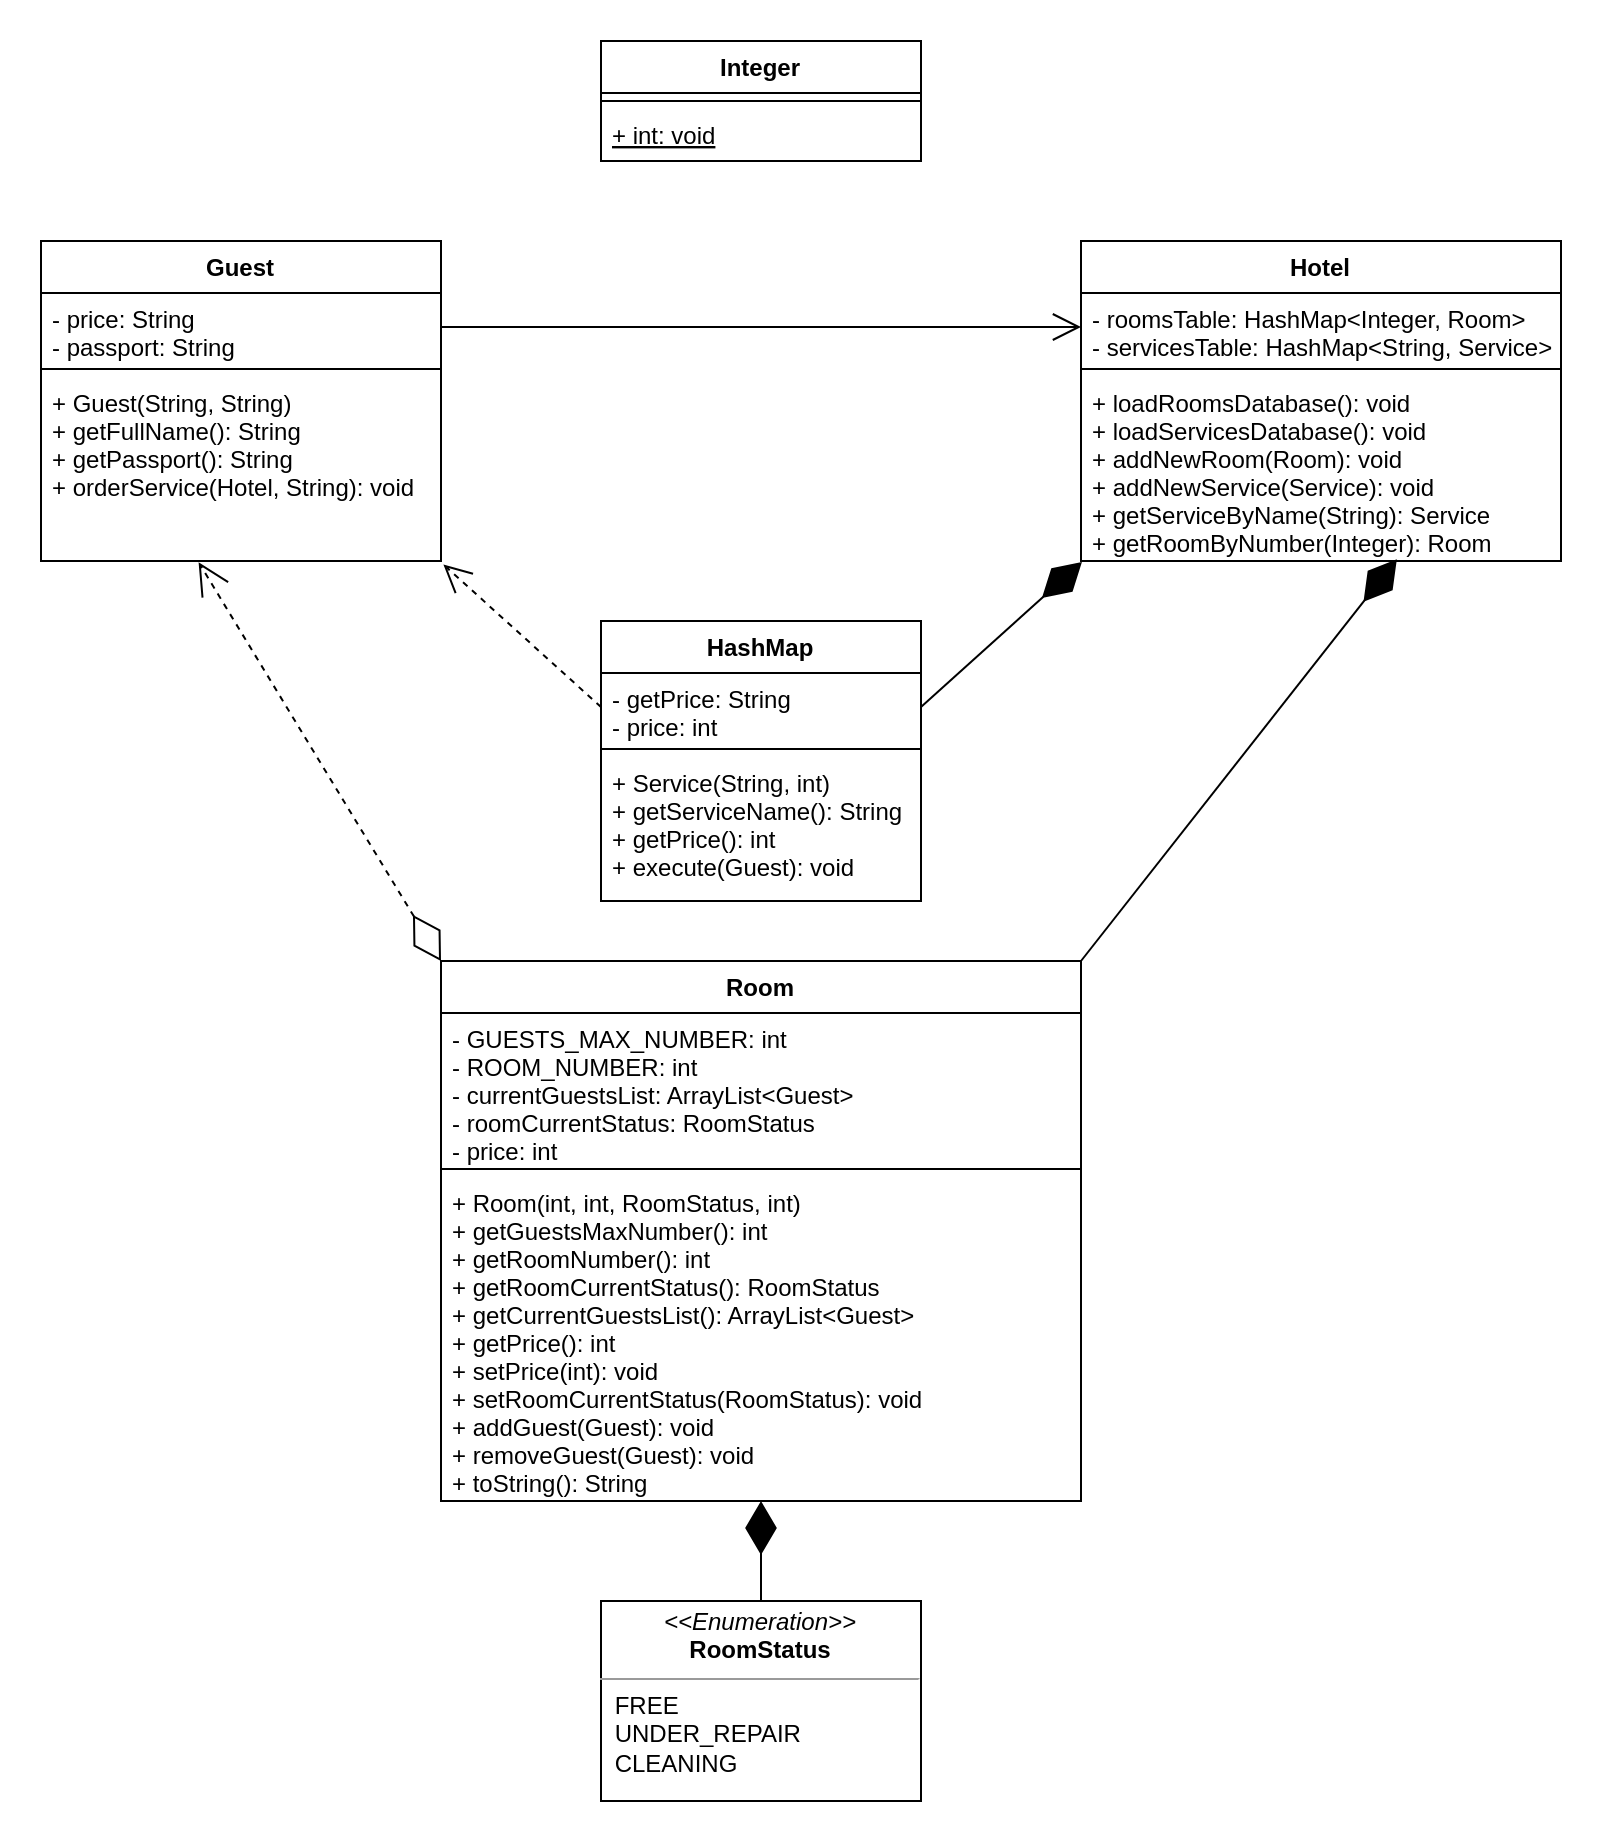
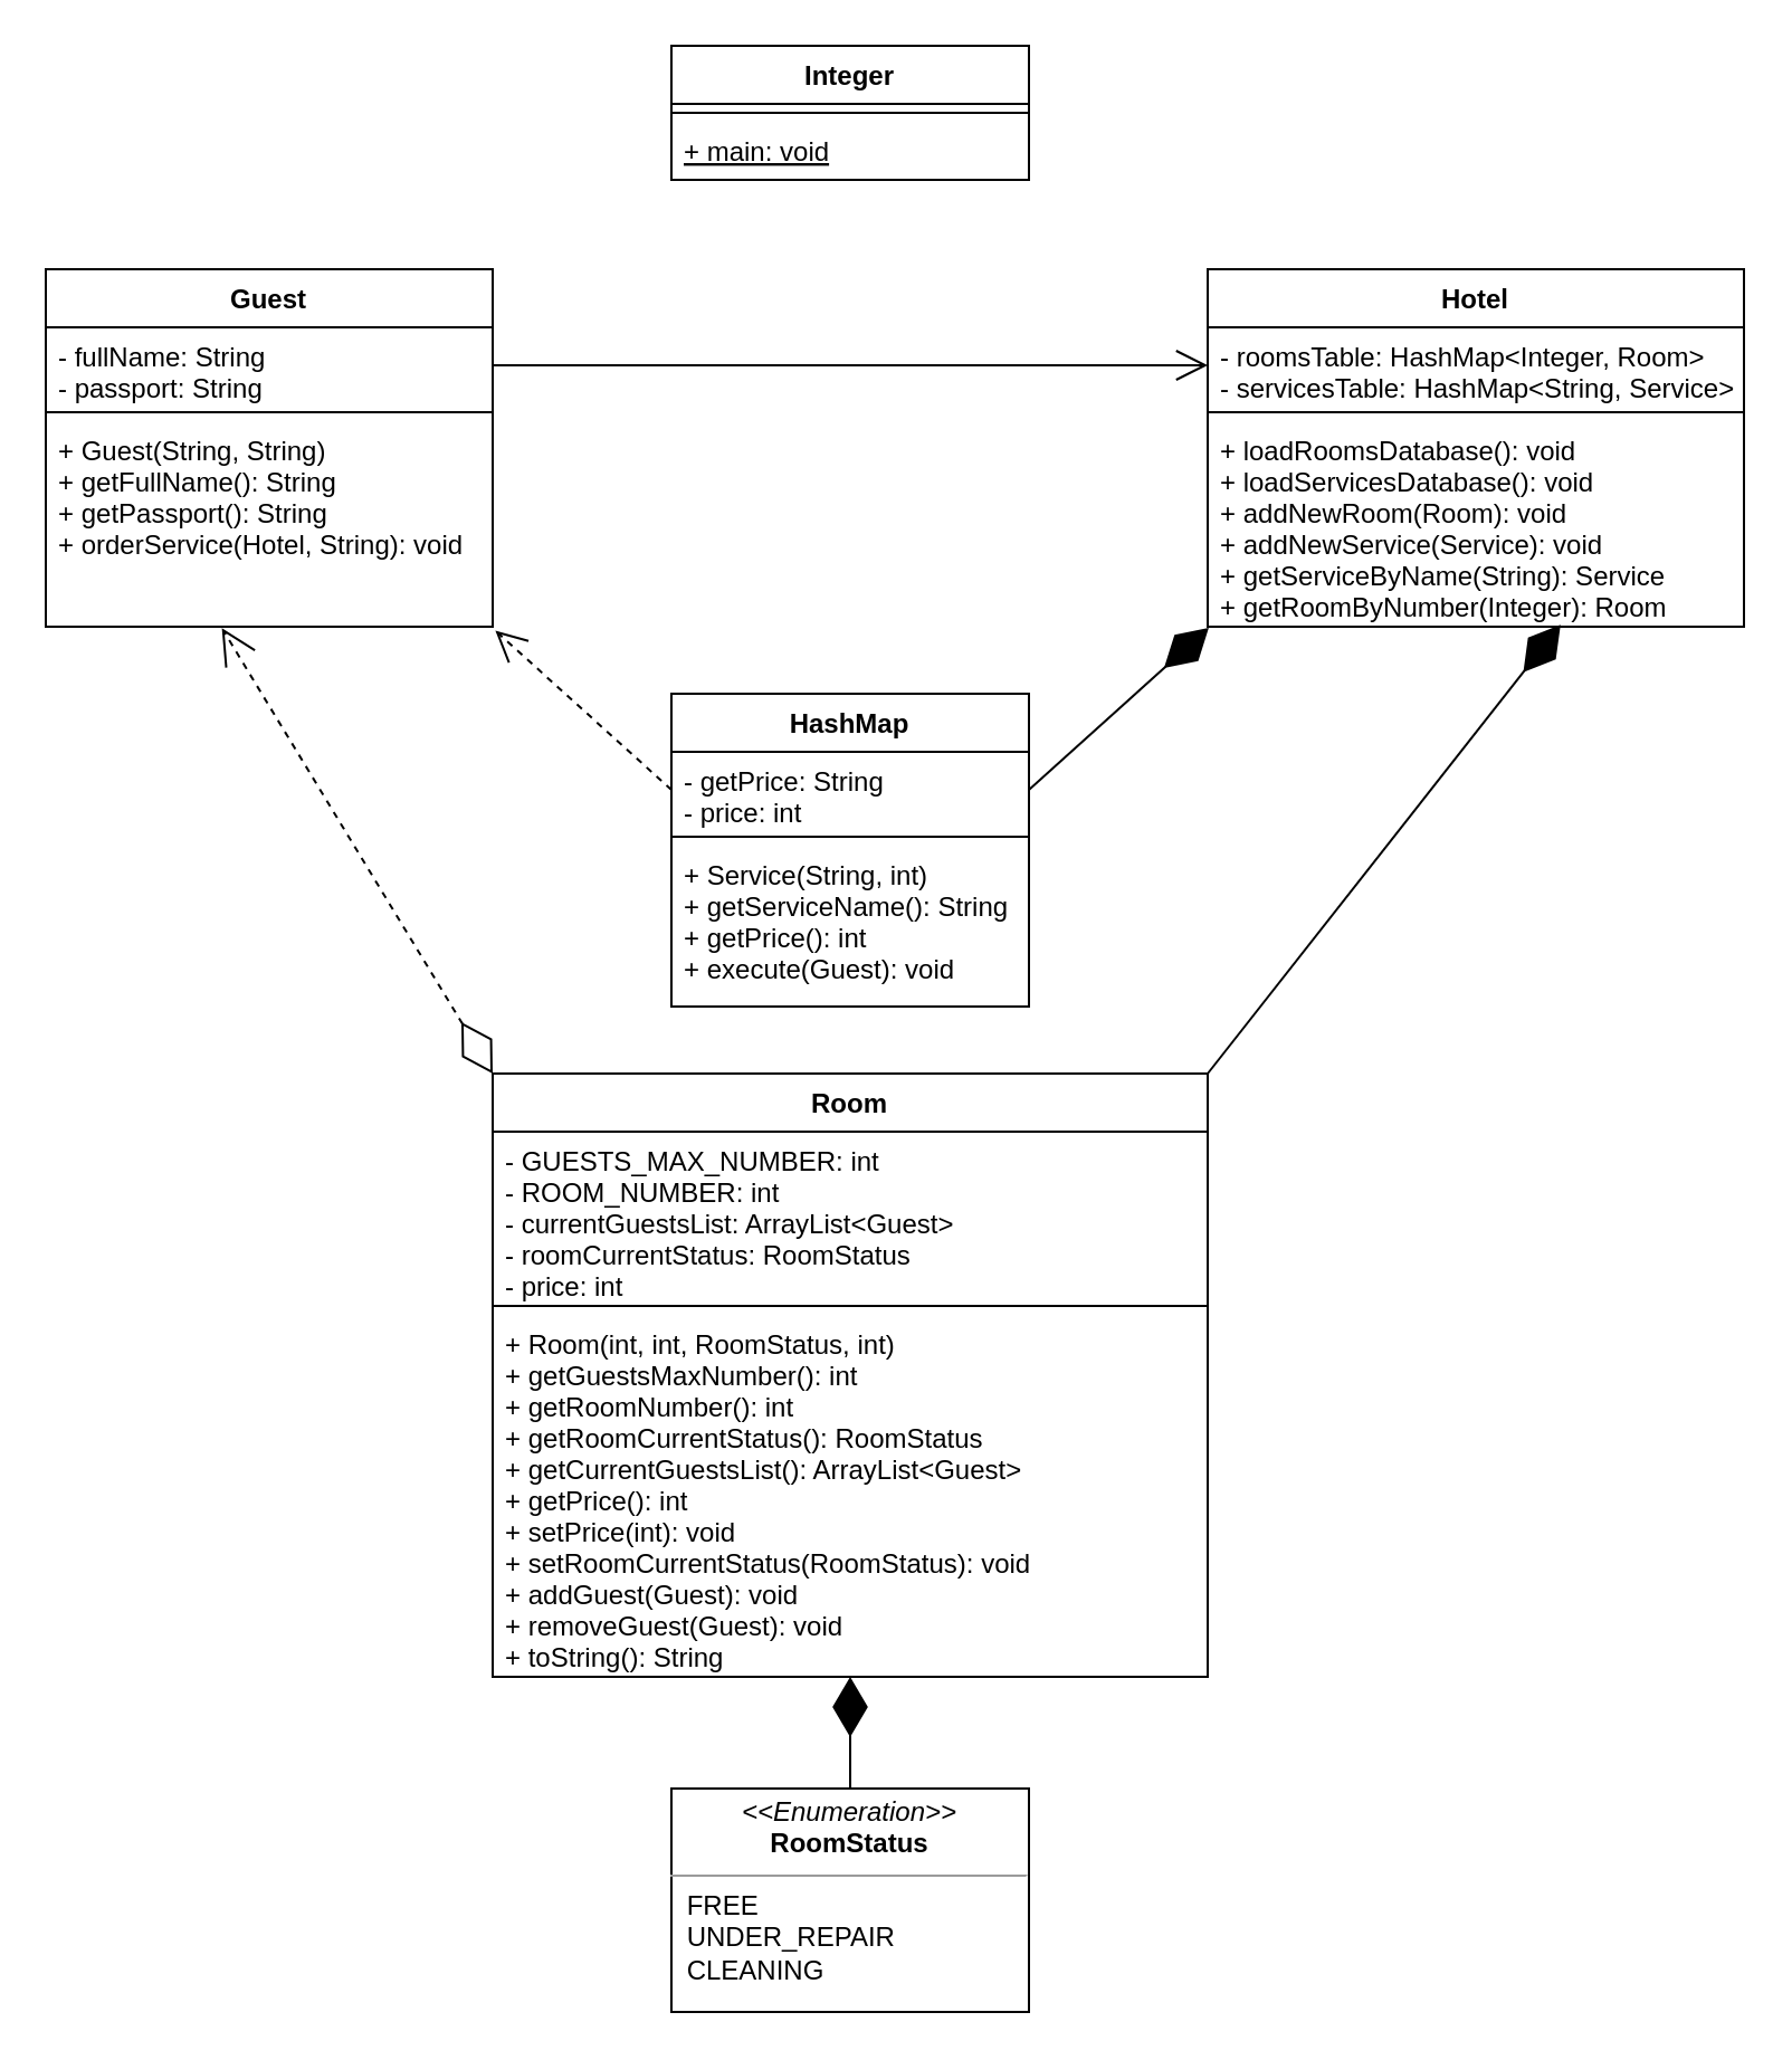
  <mxCell id="0" />
  <mxCell id="1" parent="0" />
  <mxCell id="2" value="Hotel" style="swimlane;fontStyle=1;align=center;verticalAlign=top;childLayout=stackLayout;horizontal=1;startSize=26;horizontalStack=0;resizeParent=1;resizeParentMax=0;resizeLast=0;collapsible=1;marginBottom=0;" vertex="1" parent="1"><mxGeometry x="540" y="120" width="240" height="160" as="geometry" /></mxCell>
  <mxCell id="3" value="- roomsTable: HashMap&lt;Integer, Room&gt;&#10;- servicesTable: HashMap&lt;String, Service&gt;" style="text;strokeColor=none;fillColor=none;align=left;verticalAlign=top;spacingLeft=4;spacingRight=4;overflow=hidden;rotatable=0;points=[[0,0.5],[1,0.5]];portConstraint=eastwest;" vertex="1" parent="2"><mxGeometry y="26" width="240" height="34" as="geometry" /></mxCell>
  <mxCell id="4" value="" style="line;strokeWidth=1;fillColor=none;align=left;verticalAlign=middle;spacingTop=-1;spacingLeft=3;spacingRight=3;rotatable=0;labelPosition=right;points=[];portConstraint=eastwest;" vertex="1" parent="2"><mxGeometry y="60" width="240" height="8" as="geometry" /></mxCell>
  <mxCell id="5" value="+ loadRoomsDatabase(): void&#10;+ loadServicesDatabase(): void&#10;+ addNewRoom(Room): void&#10;+ addNewService(Service): void&#10;+ getServiceByName(String): Service&#10;+ getRoomByNumber(Integer): Room&#10;" style="text;strokeColor=none;fillColor=none;align=left;verticalAlign=top;spacingLeft=4;spacingRight=4;overflow=hidden;rotatable=0;points=[[0,0.5],[1,0.5]];portConstraint=eastwest;" vertex="1" parent="2"><mxGeometry y="68" width="240" height="92" as="geometry" /></mxCell>
  <mxCell id="6" value="Room" style="swimlane;fontStyle=1;align=center;verticalAlign=top;childLayout=stackLayout;horizontal=1;startSize=26;horizontalStack=0;resizeParent=1;resizeParentMax=0;resizeLast=0;collapsible=1;marginBottom=0;" vertex="1" parent="1"><mxGeometry x="220" y="480" width="320" height="270" as="geometry" /></mxCell>
  <mxCell id="7" value="- GUESTS_MAX_NUMBER: int&#10;- ROOM_NUMBER: int&#10;- currentGuestsList: ArrayList&lt;Guest&gt;&#10;- roomCurrentStatus: RoomStatus&#10;- price: int" style="text;strokeColor=none;fillColor=none;align=left;verticalAlign=top;spacingLeft=4;spacingRight=4;overflow=hidden;rotatable=0;points=[[0,0.5],[1,0.5]];portConstraint=eastwest;" vertex="1" parent="6"><mxGeometry y="26" width="320" height="74" as="geometry" /></mxCell>
  <mxCell id="8" value="" style="line;strokeWidth=1;fillColor=none;align=left;verticalAlign=middle;spacingTop=-1;spacingLeft=3;spacingRight=3;rotatable=0;labelPosition=right;points=[];portConstraint=eastwest;" vertex="1" parent="6"><mxGeometry y="100" width="320" height="8" as="geometry" /></mxCell>
  <mxCell id="9" value="+ Room(int, int, RoomStatus, int)&#10;+ getGuestsMaxNumber(): int&#10;+ getRoomNumber(): int&#10;+ getRoomCurrentStatus(): RoomStatus&#10;+ getCurrentGuestsList(): ArrayList&lt;Guest&gt;&#10;+ getPrice(): int&#10;+ setPrice(int): void&#10;+ setRoomCurrentStatus(RoomStatus): void&#10;+ addGuest(Guest): void&#10;+ removeGuest(Guest): void&#10;+ toString(): String&#10;" style="text;strokeColor=none;fillColor=none;align=left;verticalAlign=top;spacingLeft=4;spacingRight=4;overflow=hidden;rotatable=0;points=[[0,0.5],[1,0.5]];portConstraint=eastwest;" vertex="1" parent="6"><mxGeometry y="108" width="320" height="162" as="geometry" /></mxCell>
  <mxCell id="10" value="HashMap" style="swimlane;fontStyle=1;align=center;verticalAlign=top;childLayout=stackLayout;horizontal=1;startSize=26;horizontalStack=0;resizeParent=1;resizeParentMax=0;resizeLast=0;collapsible=1;marginBottom=0;" vertex="1" parent="1"><mxGeometry x="300" y="310" width="160" height="140" as="geometry" /></mxCell>
  <mxCell id="11" value="- getPrice: String&#10;- price: int" style="text;strokeColor=none;fillColor=none;align=left;verticalAlign=top;spacingLeft=4;spacingRight=4;overflow=hidden;rotatable=0;points=[[0,0.5],[1,0.5]];portConstraint=eastwest;" vertex="1" parent="10"><mxGeometry y="26" width="160" height="34" as="geometry" /></mxCell>
  <mxCell id="12" value="" style="line;strokeWidth=1;fillColor=none;align=left;verticalAlign=middle;spacingTop=-1;spacingLeft=3;spacingRight=3;rotatable=0;labelPosition=right;points=[];portConstraint=eastwest;" vertex="1" parent="10"><mxGeometry y="60" width="160" height="8" as="geometry" /></mxCell>
  <mxCell id="13" value="+ Service(String, int)&#10;+ getServiceName(): String&#10;+ getPrice(): int&#10;+ execute(Guest): void" style="text;strokeColor=none;fillColor=none;align=left;verticalAlign=top;spacingLeft=4;spacingRight=4;overflow=hidden;rotatable=0;points=[[0,0.5],[1,0.5]];portConstraint=eastwest;" vertex="1" parent="10"><mxGeometry y="68" width="160" height="72" as="geometry" /></mxCell>
  <mxCell id="14" value="Integer" style="swimlane;fontStyle=1;align=center;verticalAlign=top;childLayout=stackLayout;horizontal=1;startSize=26;horizontalStack=0;resizeParent=1;resizeParentMax=0;resizeLast=0;collapsible=1;marginBottom=0;" vertex="1" parent="1"><mxGeometry x="300" y="20" width="160" height="60" as="geometry" /></mxCell>
  <mxCell id="15" value="" style="line;strokeWidth=1;fillColor=none;align=left;verticalAlign=middle;spacingTop=-1;spacingLeft=3;spacingRight=3;rotatable=0;labelPosition=right;points=[];portConstraint=eastwest;" vertex="1" parent="14"><mxGeometry y="26" width="160" height="8" as="geometry" /></mxCell>
- <mxCell id="16" value="+ int: void" style="text;strokeColor=none;fillColor=none;align=left;verticalAlign=top;spacingLeft=4;spacingRight=4;overflow=hidden;rotatable=0;points=[[0,0.5],[1,0.5]];portConstraint=eastwest;fontStyle=4" vertex="1" parent="14"><mxGeometry y="34" width="160" height="26" as="geometry" /></mxCell>
+ <mxCell id="16" value="+ main: void" style="text;strokeColor=none;fillColor=none;align=left;verticalAlign=top;spacingLeft=4;spacingRight=4;overflow=hidden;rotatable=0;points=[[0,0.5],[1,0.5]];portConstraint=eastwest;fontStyle=4" vertex="1" parent="14"><mxGeometry y="34" width="160" height="26" as="geometry" /></mxCell>
  <mxCell id="17" value="Guest" style="swimlane;fontStyle=1;align=center;verticalAlign=top;childLayout=stackLayout;horizontal=1;startSize=26;horizontalStack=0;resizeParent=1;resizeParentMax=0;resizeLast=0;collapsible=1;marginBottom=0;" vertex="1" parent="1"><mxGeometry x="20" y="120" width="200" height="160" as="geometry" /></mxCell>
- <mxCell id="18" value="- price: String&#10;- passport: String&#10;" style="text;strokeColor=none;fillColor=none;align=left;verticalAlign=top;spacingLeft=4;spacingRight=4;overflow=hidden;rotatable=0;points=[[0,0.5],[1,0.5]];portConstraint=eastwest;" vertex="1" parent="17"><mxGeometry y="26" width="200" height="34" as="geometry" /></mxCell>
+ <mxCell id="18" value="- fullName: String&#10;- passport: String&#10;" style="text;strokeColor=none;fillColor=none;align=left;verticalAlign=top;spacingLeft=4;spacingRight=4;overflow=hidden;rotatable=0;points=[[0,0.5],[1,0.5]];portConstraint=eastwest;" vertex="1" parent="17"><mxGeometry y="26" width="200" height="34" as="geometry" /></mxCell>
  <mxCell id="19" value="" style="line;strokeWidth=1;fillColor=none;align=left;verticalAlign=middle;spacingTop=-1;spacingLeft=3;spacingRight=3;rotatable=0;labelPosition=right;points=[];portConstraint=eastwest;" vertex="1" parent="17"><mxGeometry y="60" width="200" height="8" as="geometry" /></mxCell>
  <mxCell id="20" value="+ Guest(String, String)&#10;+ getFullName(): String&#10;+ getPassport(): String&#10;+ orderService(Hotel, String): void" style="text;strokeColor=none;fillColor=none;align=left;verticalAlign=top;spacingLeft=4;spacingRight=4;overflow=hidden;rotatable=0;points=[[0,0.5],[1,0.5]];portConstraint=eastwest;" vertex="1" parent="17"><mxGeometry y="68" width="200" height="92" as="geometry" /></mxCell>
  <mxCell id="21" value="&lt;p style=&quot;margin: 0px ; margin-top: 4px ; text-align: center&quot;&gt;&lt;i&gt;&amp;lt;&amp;lt;Enumeration&amp;gt;&amp;gt;&lt;/i&gt;&lt;br&gt;&lt;b&gt;RoomStatus&lt;/b&gt;&lt;/p&gt;&lt;hr size=&quot;1&quot;&gt;&lt;p style=&quot;margin: 0px ; margin-left: 4px&quot;&gt;&amp;nbsp;FREE&lt;/p&gt;&lt;p style=&quot;margin: 0px ; margin-left: 4px&quot;&gt;&amp;nbsp;UNDER_REPAIR&lt;/p&gt;&lt;p style=&quot;margin: 0px ; margin-left: 4px&quot;&gt;&amp;nbsp;CLEANING&lt;/p&gt;&lt;p style=&quot;margin: 0px ; margin-left: 4px&quot;&gt;&lt;/p&gt;&lt;p style=&quot;margin: 0px ; margin-left: 4px&quot;&gt;&lt;br&gt;&lt;/p&gt;" style="verticalAlign=top;align=left;overflow=fill;fontSize=12;fontFamily=Helvetica;html=1;" vertex="1" parent="1"><mxGeometry x="300" y="800" width="160" height="100" as="geometry" /></mxCell>
  <mxCell id="22" value="" style="endArrow=diamondThin;endFill=1;endSize=24;html=1;rounded=0;exitX=1;exitY=0;exitDx=0;exitDy=0;entryX=0.658;entryY=0.991;entryDx=0;entryDy=0;entryPerimeter=0;" edge="1" parent="1" source="6" target="5"><mxGeometry width="160" relative="1" as="geometry"><mxPoint x="360" y="370" as="sourcePoint" /><mxPoint x="590" y="250" as="targetPoint" /></mxGeometry></mxCell>
  <mxCell id="23" value="" style="endArrow=diamondThin;endFill=1;endSize=24;html=1;rounded=0;entryX=0.002;entryY=1.005;entryDx=0;entryDy=0;exitX=1;exitY=0.5;exitDx=0;exitDy=0;entryPerimeter=0;" edge="1" parent="1" source="11" target="5"><mxGeometry width="160" relative="1" as="geometry"><mxPoint x="680" y="320" as="sourcePoint" /><mxPoint x="550" y="243" as="targetPoint" /></mxGeometry></mxCell>
  <mxCell id="24" value="" style="endArrow=diamondThin;endFill=1;endSize=24;html=1;rounded=0;exitX=0.5;exitY=0;exitDx=0;exitDy=0;" edge="1" parent="1" source="21" target="9"><mxGeometry width="160" relative="1" as="geometry"><mxPoint x="400" y="630" as="sourcePoint" /><mxPoint x="308.48" y="569.406" as="targetPoint" /></mxGeometry></mxCell>
  <mxCell id="25" value="" style="endArrow=open;endFill=1;endSize=12;html=1;rounded=0;exitX=1;exitY=0.5;exitDx=0;exitDy=0;entryX=0;entryY=0.5;entryDx=0;entryDy=0;" edge="1" parent="1" source="18" target="3"><mxGeometry width="160" relative="1" as="geometry"><mxPoint x="160" y="450" as="sourcePoint" /><mxPoint x="250" y="450" as="targetPoint" /></mxGeometry></mxCell>
  <mxCell id="26" value="" style="endArrow=open;html=1;endSize=14;startArrow=diamondThin;startSize=24;startFill=0;rounded=0;exitX=0;exitY=0;exitDx=0;exitDy=0;entryX=0.394;entryY=1.007;entryDx=0;entryDy=0;entryPerimeter=0;dashed=1;" edge="1" parent="1" source="6" target="20"><mxGeometry x="-0.009" y="81" relative="1" as="geometry"><mxPoint x="80" y="470" as="sourcePoint" /><mxPoint x="140" y="330" as="targetPoint" /><mxPoint as="offset" /></mxGeometry></mxCell>
  <mxCell id="27" value="" style="endArrow=open;endSize=12;dashed=1;html=1;rounded=0;entryX=1.006;entryY=1.019;entryDx=0;entryDy=0;exitX=0;exitY=0.5;exitDx=0;exitDy=0;entryPerimeter=0;" edge="1" parent="1" source="11" target="20"><mxGeometry x="-0.87" y="-187" width="160" relative="1" as="geometry"><mxPoint x="270" y="370" as="sourcePoint" /><mxPoint x="430" y="370" as="targetPoint" /><mxPoint as="offset" /></mxGeometry></mxCell>
